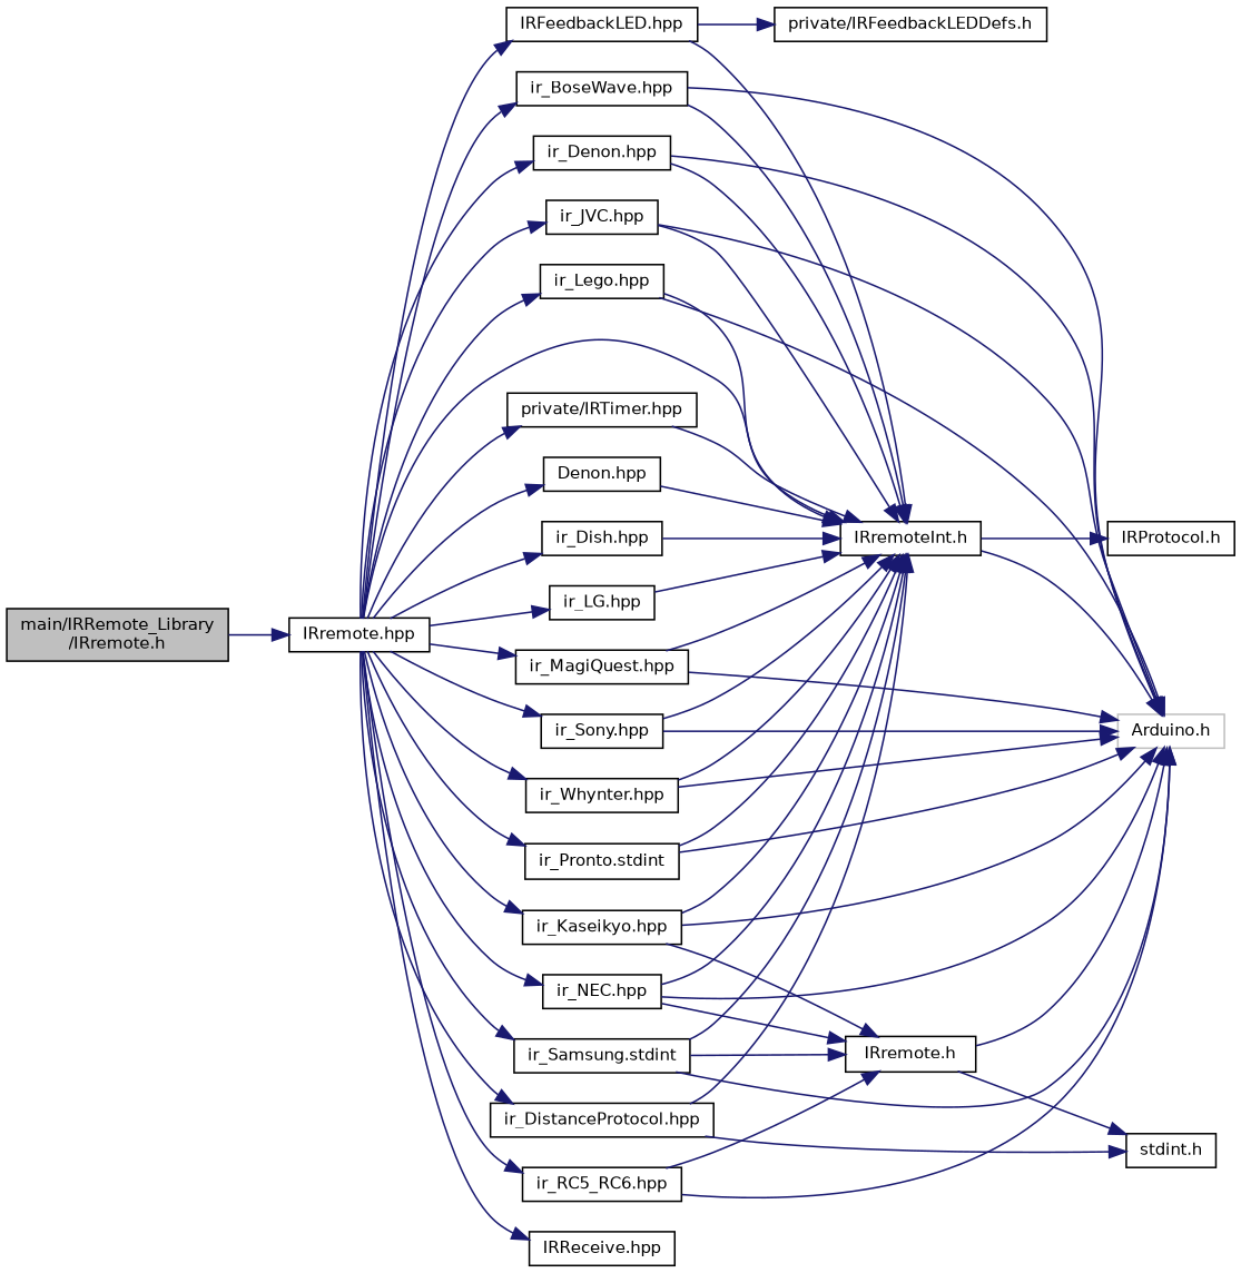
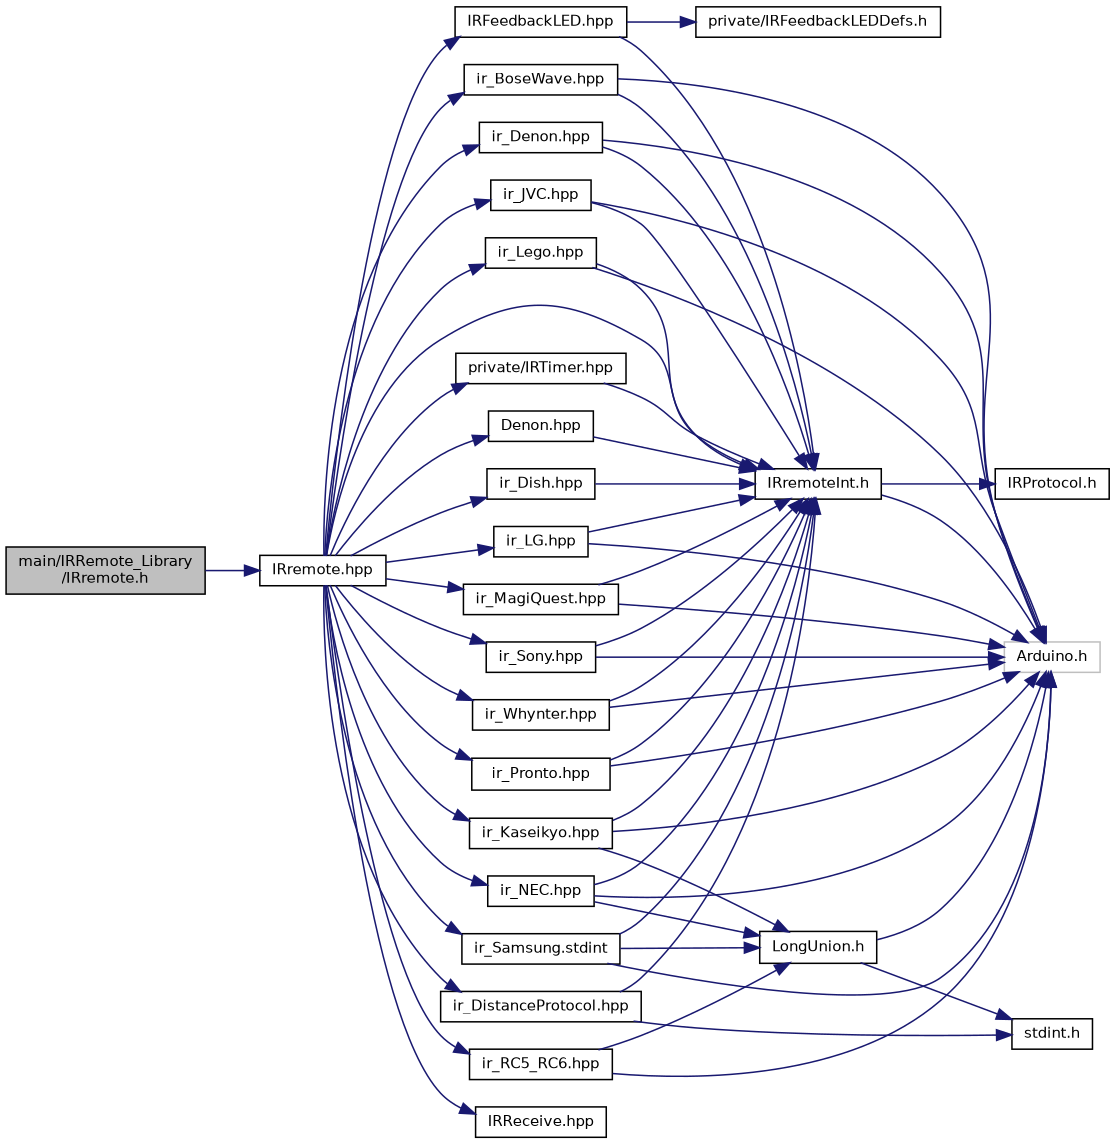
  digraph {
    rankdir=LR
    node [color=black fillcolor=white fontname=Helvetica fontsize=10 shape=record style=filled]
    edge [color=midnightblue fontname=Helvetica fontsize=10 labelfontname=Helvetica labelfontsize=10 style=solid]
    n1 [fillcolor=grey75 fontcolor=black height=0.2 label="main/IRRemote_Library\l/IRremote.h" width=0.4]
    n2 [height=0.2 label="IRremote.hpp" width=0.4]
    n3 [height=0.2 label="IRremoteInt.h" width=0.4]
    n4 [height=0.2 label="private/IRTimer.hpp" width=0.4]
    n5 [height=0.2 label="IRFeedbackLED.hpp" width=0.4]
    n6 [height=0.2 label="IRReceive.hpp" width=0.4]
    n7 [height=0.2 label="Denon.hpp" width=0.4]
    n8 [height=0.2 label="ir_BoseWave.hpp" width=0.4]
    n9 [height=0.2 label="ir_Denon.hpp" width=0.4]
    n10 [height=0.2 label="ir_DistanceProtocol.hpp" width=0.4]
    n11 [height=0.2 label="ir_JVC.hpp" width=0.4]
    n12 [height=0.2 label="ir_Kaseikyo.hpp" width=0.4]
    n13 [height=0.2 label="ir_Lego.hpp" width=0.4]
    n14 [height=0.2 label="ir_LG.hpp" width=0.4]
    n15 [height=0.2 label="ir_MagiQuest.hpp" width=0.4]
    n16 [height=0.2 label="ir_NEC.hpp" width=0.4]
    n17 [height=0.2 label="ir_RC5_RC6.hpp" width=0.4]
    n18 [height=0.2 label="ir_Samsung.stdint" width=0.4]
    n19 [height=0.2 label="ir_Sony.hpp" width=0.4]
    n20 [height=0.2 label="ir_Whynter.hpp" width=0.4]
-   n21 [height=0.2 label="ir_Pronto.stdint" width=0.4]
+   n21 [height=0.2 label="ir_Pronto.hpp" width=0.4]
    n22 [height=0.2 label="ir_Dish.hpp" width=0.4]
    n23 [color=grey75 height=0.2 label="Arduino.h" width=0.4]
    n24 [height=0.2 label="IRProtocol.h" width=0.4]
    n25 [height=0.2 label="private/IRFeedbackLEDDefs.h" width=0.4]
    n26 [height=0.2 label="stdint.h" width=0.4]
-   n27 [height=0.2 label="IRremote.h" width=0.4]
+   n27 [height=0.2 label="LongUnion.h" width=0.4]
    n1 -> n2
    n2 -> n3
    n2 -> n4
    n2 -> n5
    n2 -> n6
    n2 -> n7
    n2 -> n8
    n2 -> n9
    n2 -> n10
    n2 -> n11
    n2 -> n12
    n2 -> n13
    n2 -> n14
    n2 -> n15
    n2 -> n16
    n2 -> n17
    n2 -> n18
    n2 -> n19
    n2 -> n20
    n2 -> n21
    n2 -> n22
    n3 -> n23
    n3 -> n24
    n4 -> n3
    n5 -> n3
    n5 -> n25
    n7 -> n3
    n8 -> n3
    n8 -> n23
    n9 -> n3
    n9 -> n23
    n10 -> n3
    n10 -> n26
    n11 -> n3
    n11 -> n23
    n12 -> n3
    n12 -> n23
    n12 -> n27
    n13 -> n3
    n13 -> n23
    n14 -> n3
+   n14 -> n23
    n15 -> n3
    n15 -> n23
    n16 -> n3
    n16 -> n23
    n16 -> n27
    n17 -> n23
    n17 -> n27
    n18 -> n3
    n18 -> n23
    n18 -> n27
    n19 -> n3
    n19 -> n23
    n20 -> n3
    n20 -> n23
    n21 -> n3
    n21 -> n23
    n22 -> n3
    n27 -> n23
    n27 -> n26
  }
